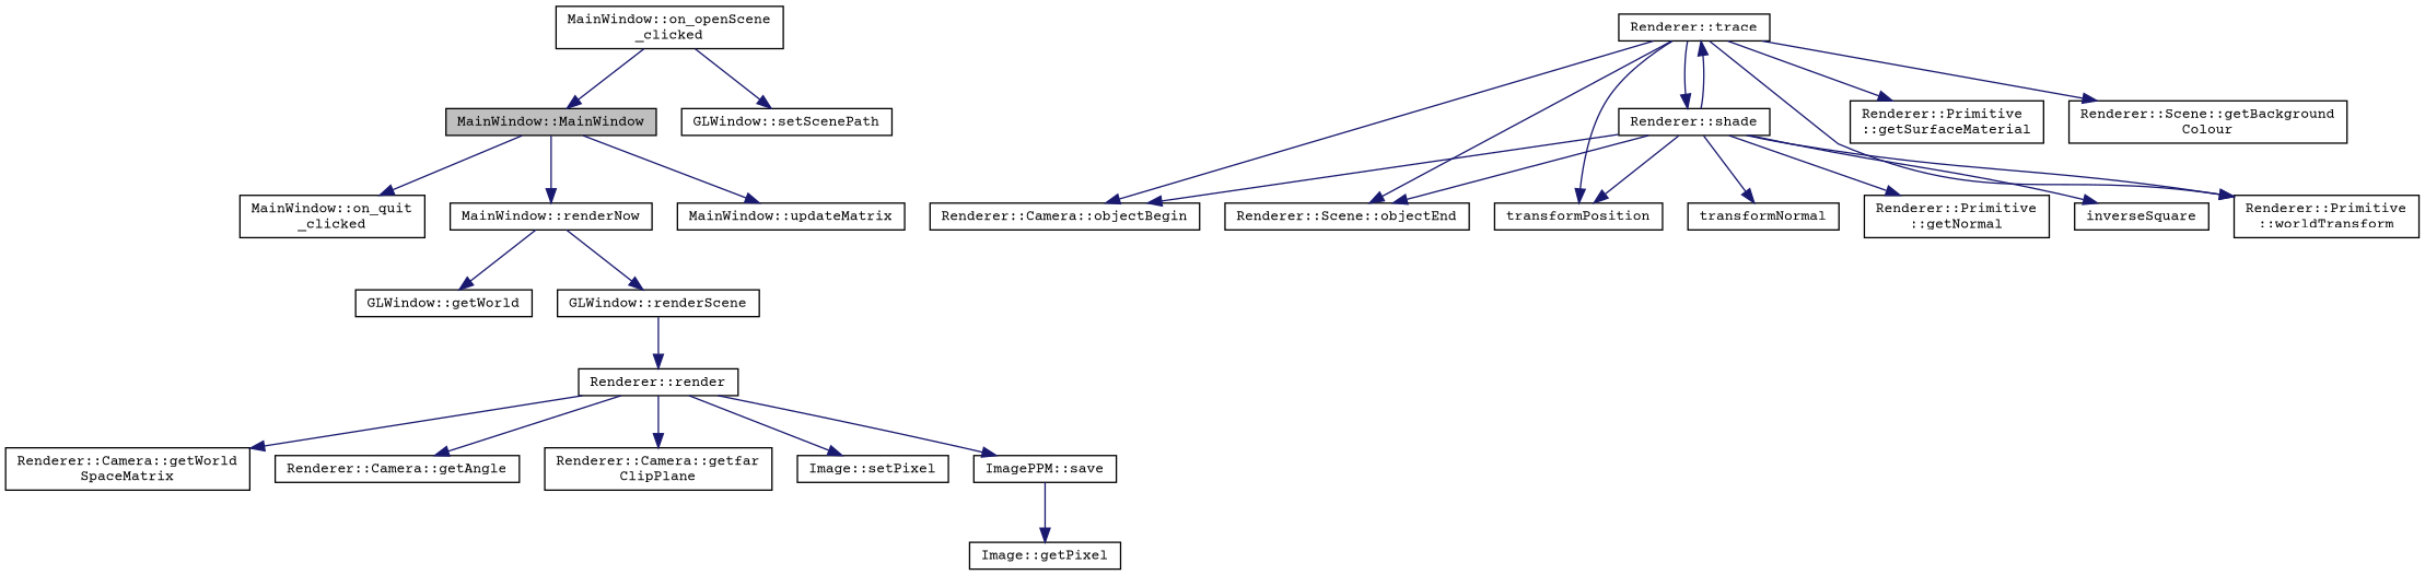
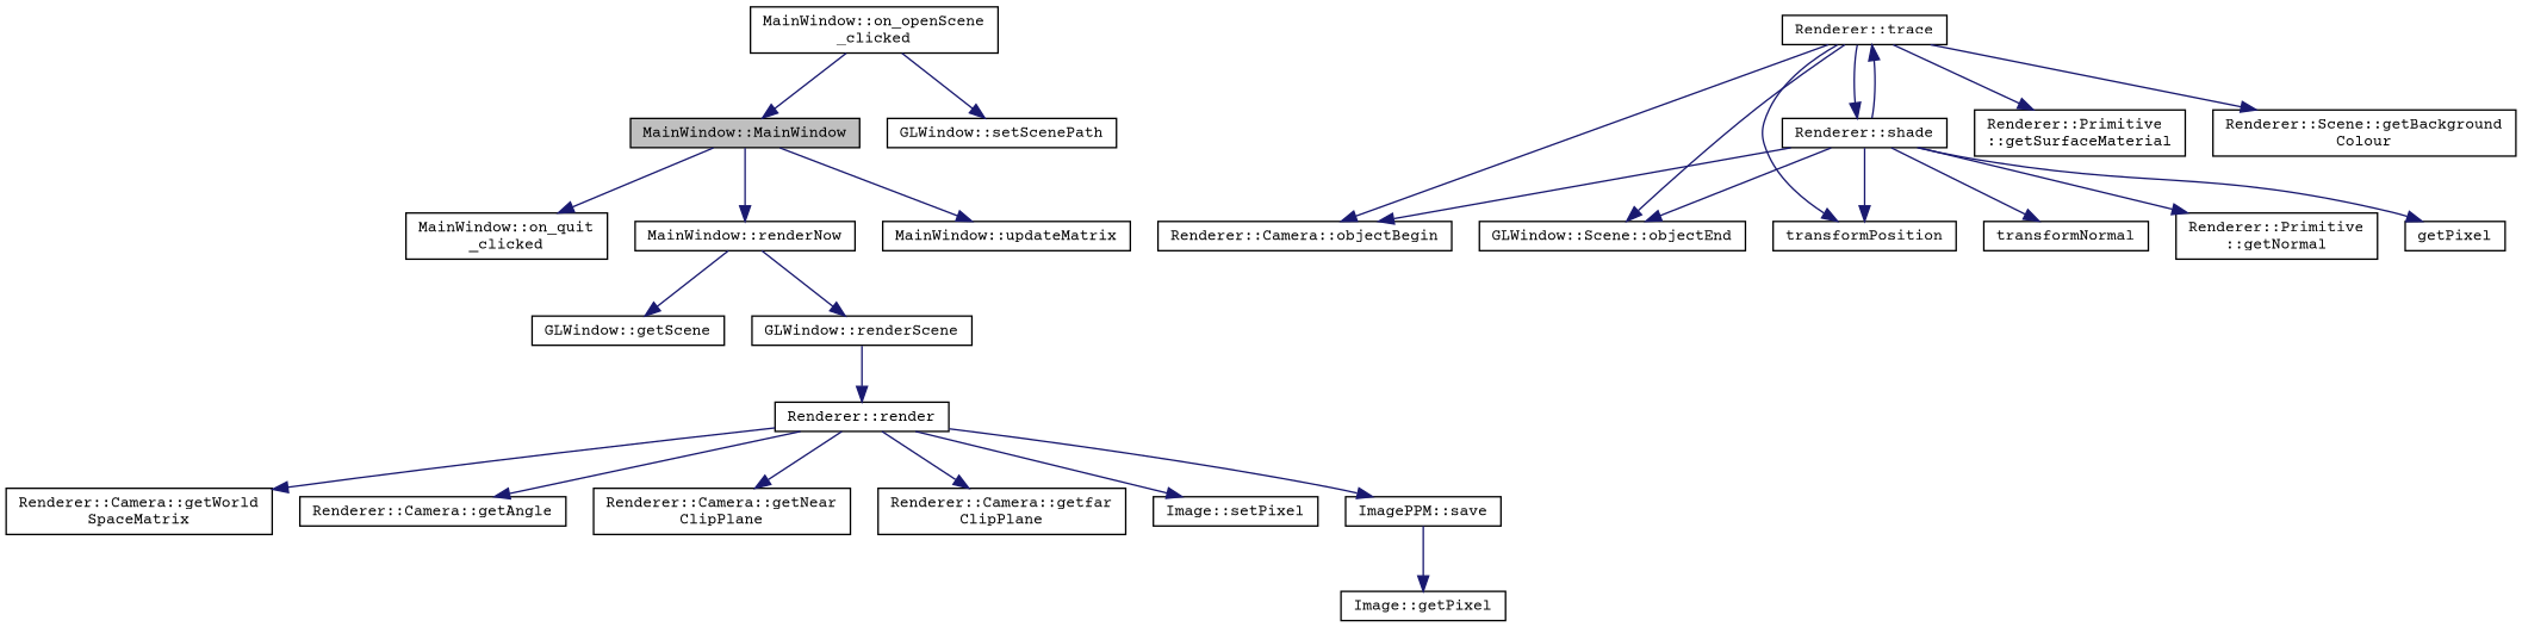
  digraph {
    fontname="Courier Prime"
    rankdir=TB
    node [color=black fillcolor=white fontname="Courier Prime" fontsize=10 shape=record style=filled]
    edge [color=midnightblue fontname="Courier Prime" fontsize=10 labelfontname=Helvetica labelfontsize=10 style=solid]
    n1 [fillcolor=grey75 fontcolor=black height=0.2 label="MainWindow::MainWindow" width=0.4]
    n2 [height=0.2 label="MainWindow::on_quit\l_clicked" width=0.4]
    n3 [height=0.2 label="MainWindow::renderNow" width=0.4]
    n4 [height=0.2 label="MainWindow::updateMatrix" width=0.4]
    n5 [height=0.2 label="MainWindow::on_openScene\l_clicked" width=0.4]
    n6 [height=0.2 label="GLWindow::setScenePath" width=0.4]
-   n7 [height=0.2 label="GLWindow::getWorld" width=0.4]
+   n7 [height=0.2 label="GLWindow::getScene" width=0.4]
    n8 [height=0.2 label="GLWindow::renderScene" width=0.4]
    n9 [height=0.2 label="Renderer::render" width=0.4]
    n10 [height=0.2 label="Renderer::Camera::getWorld\lSpaceMatrix" width=0.4]
    n11 [height=0.2 label="Renderer::Camera::getAngle" width=0.4]
+   n12 [height=0.2 label="Renderer::Camera::getNear\lClipPlane" width=0.4]
    n13 [height=0.2 label="Renderer::Camera::getfar\lClipPlane" width=0.4]
    n14 [height=0.2 label="Image::setPixel" width=0.4]
    n15 [height=0.2 label="ImagePPM::save" width=0.4]
    n16 [height=0.2 label="Renderer::trace" width=0.4]
    n17 [height=0.2 label="Renderer::Camera::objectBegin" width=0.4]
-   n18 [height=0.2 label="Renderer::Scene::objectEnd" width=0.4]
+   n18 [height=0.2 label="GLWindow::Scene::objectEnd" width=0.4]
    n19 [height=0.2 label=transformPosition width=0.4]
-   n20 [height=0.2 label="Renderer::Primitive\l::worldTransform" width=0.4]
    n21 [height=0.2 label="Renderer::Primitive\l::getSurfaceMaterial" width=0.4]
    n22 [height=0.2 label="Renderer::shade" width=0.4]
    n23 [height=0.2 label="Renderer::Scene::getBackground\lColour" width=0.4]
    n24 [height=0.2 label="Image::getPixel" width=0.4]
    n25 [height=0.2 label=transformNormal width=0.4]
    n26 [height=0.2 label="Renderer::Primitive\l::getNormal" width=0.4]
-   n27 [height=0.2 label=inverseSquare width=0.4]
+   n27 [height=0.2 label=getPixel width=0.4]
    n1 -> n2
    n1 -> n3
    n1 -> n4
    n3 -> n7
    n3 -> n8
    n5 -> n1
    n5 -> n6
    n8 -> n9
    n9 -> n10
    n9 -> n11
+   n9 -> n12
    n9 -> n13
    n9 -> n14
    n9 -> n15
    n15 -> n24
    n16 -> n17
    n16 -> n18
    n16 -> n19
-   n16 -> n20
    n16 -> n21
    n16 -> n22
    n16 -> n23
    n22 -> n16
    n22 -> n17
    n22 -> n18
    n22 -> n19
-   n22 -> n20
    n22 -> n25
    n22 -> n26
    n22 -> n27
  }
